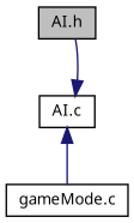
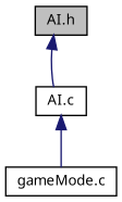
  digraph {
    fontname="Noto Sans"
    node [color=black fillcolor=white fontname="Noto Sans" fontsize=10 shape=record style=filled]
    edge [color=midnightblue dir=back fontname="Noto Sans" fontsize=10 labelfontname=Helvetica labelfontsize=10 style=solid]
    n1 [fillcolor=grey75 fontcolor=black height=0.2 label="AI.h" width=0.4]
    n2 [height=0.2 label="AI.c" width=0.4]
    n3 [height=0.2 label="gameMode.c" width=0.4]
-   n2 -> n1
+   n1 -> n2
    n2 -> n3
  }
